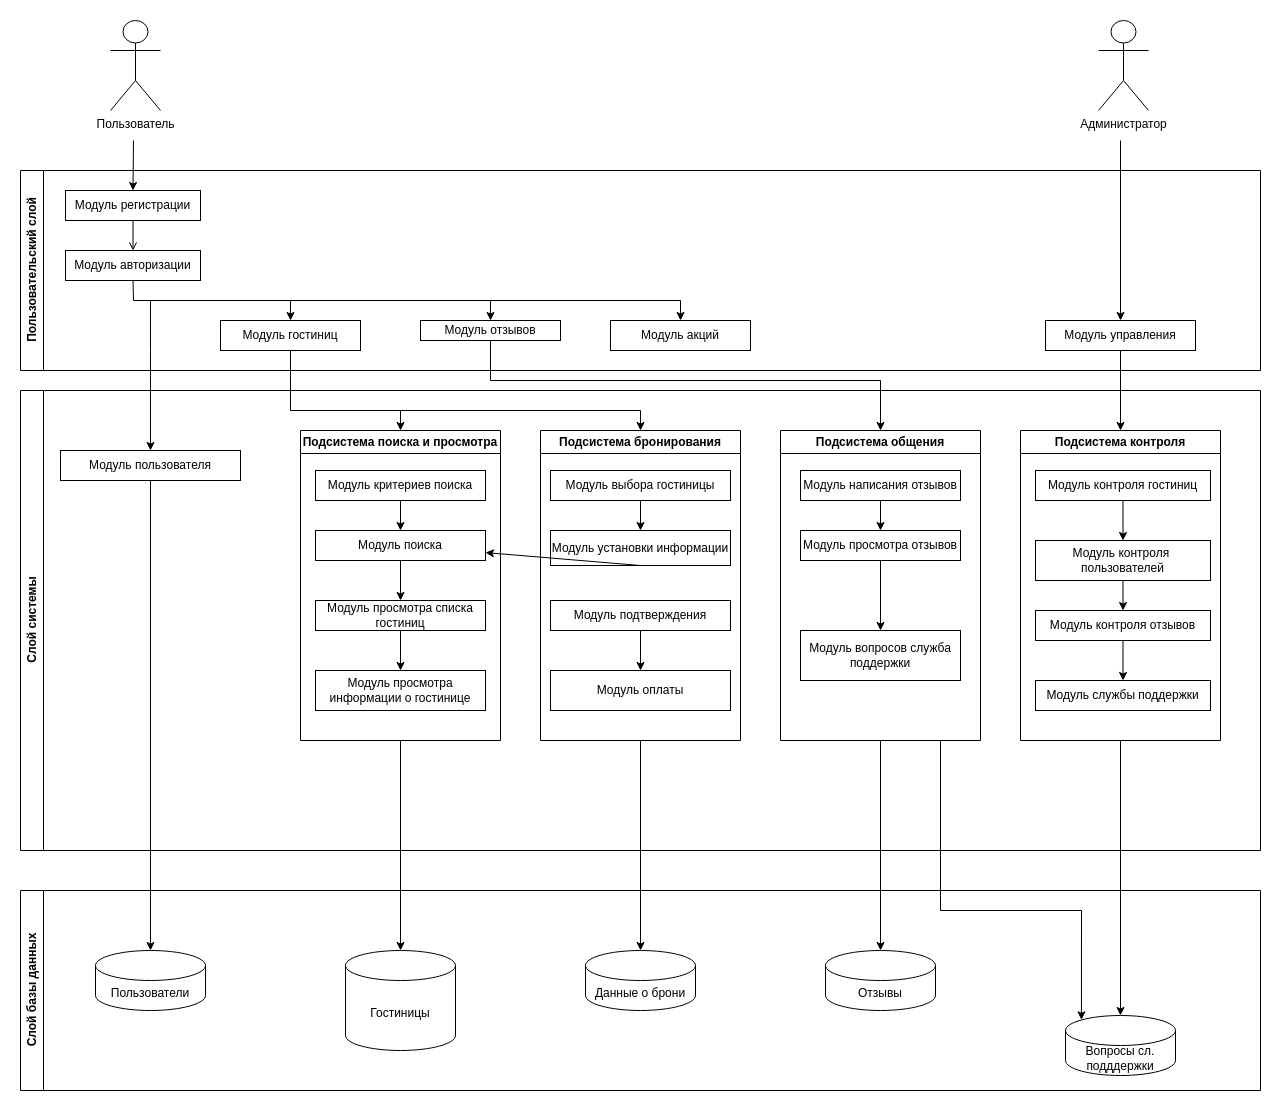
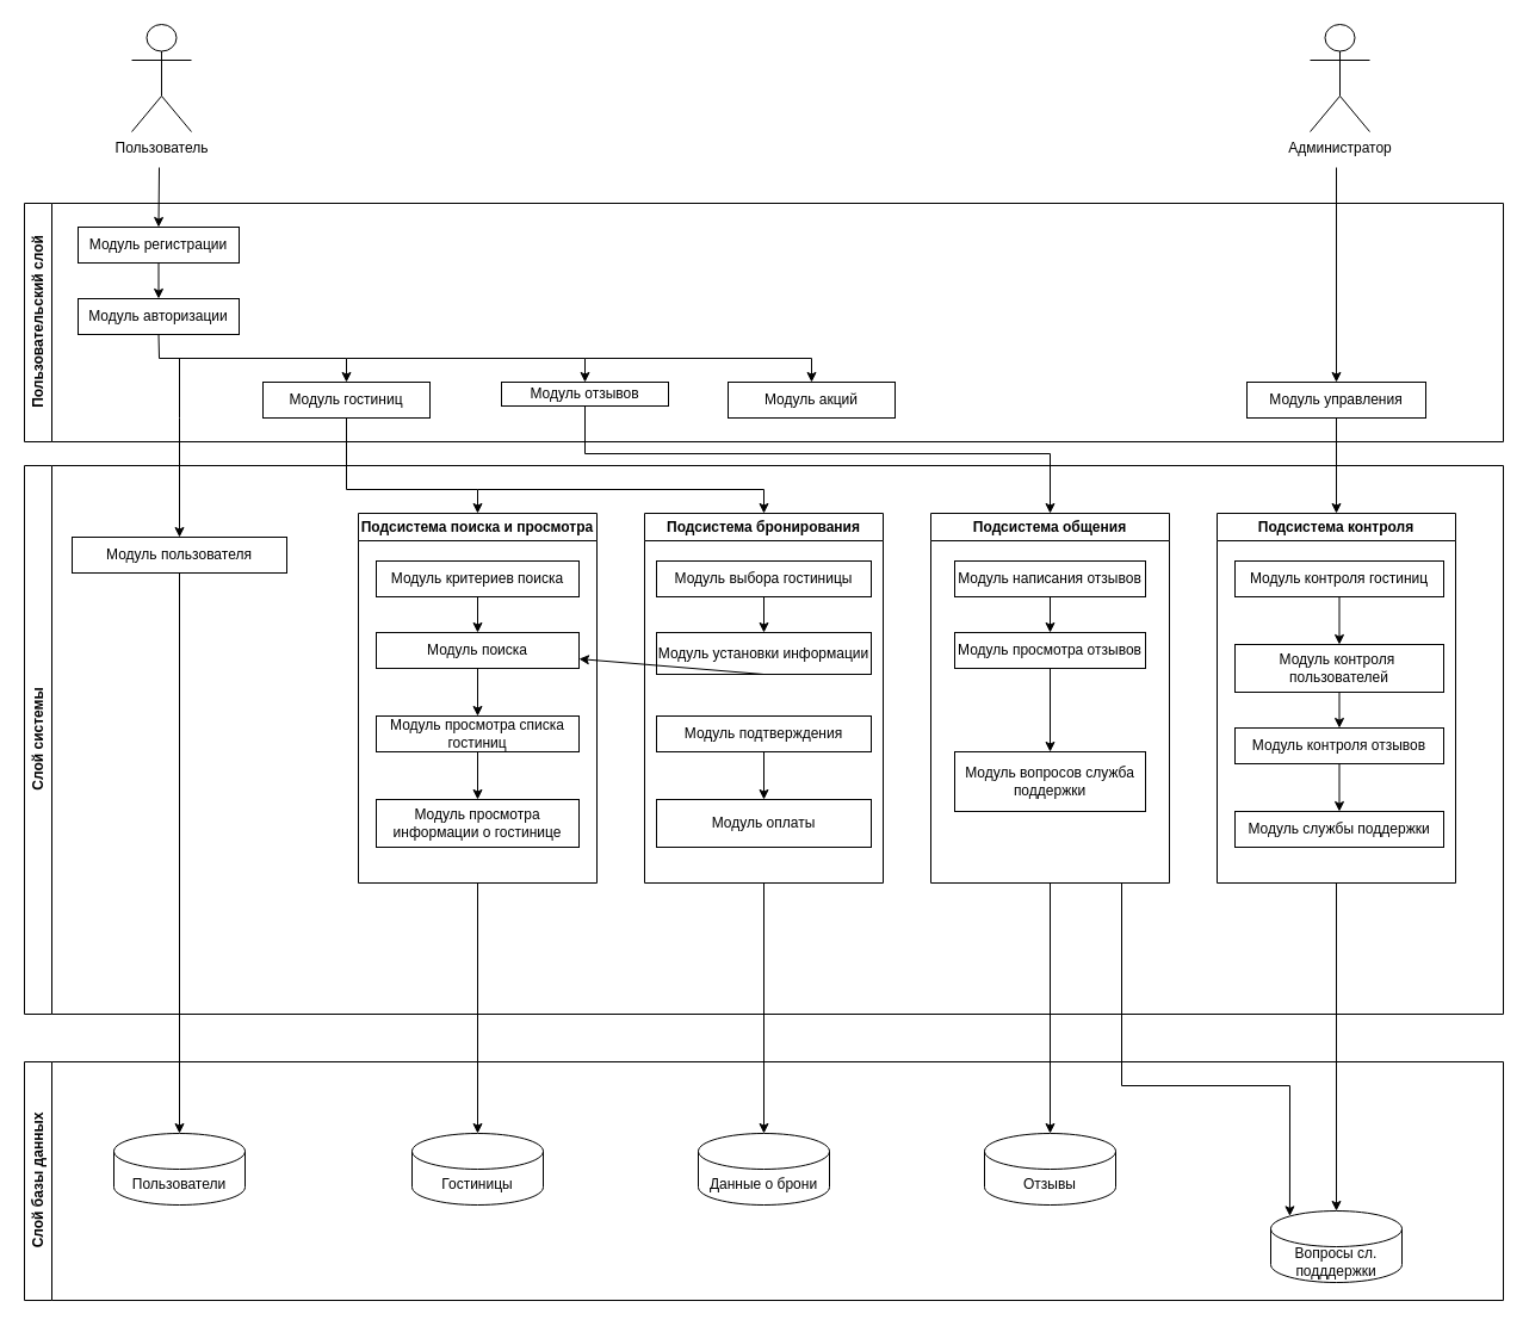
  <mxCell id="0" />
  <mxCell id="1" parent="0" />
  <mxCell id="2" value="Пользовательский слой" style="swimlane;horizontal=0;whiteSpace=wrap;html=1;" vertex="1" parent="1"><mxGeometry x="20" y="170" width="1240" height="200" as="geometry" /></mxCell>
  <mxCell id="3" value="Модуль регистрации" style="rounded=0;whiteSpace=wrap;html=1;" vertex="1" parent="2"><mxGeometry x="45" y="20" width="135" height="30" as="geometry" /></mxCell>
  <mxCell id="4" value="Модуль авторизации" style="rounded=0;whiteSpace=wrap;html=1;" vertex="1" parent="2"><mxGeometry x="45" y="80" width="135" height="30" as="geometry" /></mxCell>
- <mxCell id="5" value="" style="endArrow=open;html=1;rounded=0;exitX=0.5;exitY=1;exitDx=0;exitDy=0;entryX=0.5;entryY=0;entryDx=0;entryDy=0;" edge="1" parent="2" source="3" target="4"><mxGeometry width="50" height="50" relative="1" as="geometry"><mxPoint x="120" y="70" as="sourcePoint" /><mxPoint x="170" y="20" as="targetPoint" /></mxGeometry></mxCell>
+ <mxCell id="5" value="" style="endArrow=classic;html=1;rounded=0;exitX=0.5;exitY=1;exitDx=0;exitDy=0;entryX=0.5;entryY=0;entryDx=0;entryDy=0;" edge="1" parent="2" source="3" target="4"><mxGeometry width="50" height="50" relative="1" as="geometry"><mxPoint x="120" y="70" as="sourcePoint" /><mxPoint x="170" y="20" as="targetPoint" /></mxGeometry></mxCell>
  <mxCell id="6" value="Модуль гостиниц" style="rounded=0;whiteSpace=wrap;html=1;" vertex="1" parent="2"><mxGeometry x="200" y="150" width="140" height="30" as="geometry" /></mxCell>
  <mxCell id="7" value="Модуль отзывов" style="rounded=0;whiteSpace=wrap;html=1;" vertex="1" parent="2"><mxGeometry x="400" y="150" width="140" height="20" as="geometry" /></mxCell>
  <mxCell id="8" value="Модуль акций" style="rounded=0;whiteSpace=wrap;html=1;" vertex="1" parent="2"><mxGeometry x="590" y="150" width="140" height="30" as="geometry" /></mxCell>
  <mxCell id="9" value="" style="endArrow=classic;html=1;rounded=0;exitX=0.5;exitY=1;exitDx=0;exitDy=0;entryX=0.5;entryY=0;entryDx=0;entryDy=0;" edge="1" parent="2" source="4" target="6"><mxGeometry width="50" height="50" relative="1" as="geometry"><mxPoint x="110" y="160" as="sourcePoint" /><mxPoint x="380" y="130" as="targetPoint" /><Array as="points"><mxPoint x="113" y="130" /><mxPoint x="270" y="130" /></Array></mxGeometry></mxCell>
  <mxCell id="10" value="" style="endArrow=classic;html=1;rounded=0;entryX=0.5;entryY=0;entryDx=0;entryDy=0;" edge="1" parent="2" target="7"><mxGeometry width="50" height="50" relative="1" as="geometry"><mxPoint x="270" y="130" as="sourcePoint" /><mxPoint x="560" y="130" as="targetPoint" /><Array as="points"><mxPoint x="470" y="130" /></Array></mxGeometry></mxCell>
  <mxCell id="11" value="" style="endArrow=classic;html=1;rounded=0;entryX=0.5;entryY=0;entryDx=0;entryDy=0;" edge="1" parent="2" target="8"><mxGeometry width="50" height="50" relative="1" as="geometry"><mxPoint x="470" y="130" as="sourcePoint" /><mxPoint x="520" y="80" as="targetPoint" /><Array as="points"><mxPoint x="660" y="130" /></Array></mxGeometry></mxCell>
  <mxCell id="12" value="Модуль управления" style="rounded=0;whiteSpace=wrap;html=1;" vertex="1" parent="2"><mxGeometry x="1025" y="150" width="150" height="30" as="geometry" /></mxCell>
  <mxCell id="13" value="" style="endArrow=classic;html=1;rounded=0;entryX=0.5;entryY=0;entryDx=0;entryDy=0;" edge="1" parent="2" target="12"><mxGeometry width="50" height="50" relative="1" as="geometry"><mxPoint x="1100" y="-30" as="sourcePoint" /><mxPoint x="850" as="targetPoint" /></mxGeometry></mxCell>
  <mxCell id="14" value="Слой системы" style="swimlane;horizontal=0;whiteSpace=wrap;html=1;" vertex="1" parent="1"><mxGeometry x="20" y="390" width="1240" height="460" as="geometry" /></mxCell>
  <mxCell id="15" value="Подсистема контроля" style="swimlane;whiteSpace=wrap;html=1;" vertex="1" parent="14"><mxGeometry x="1000" y="40" width="200" height="310" as="geometry" /></mxCell>
  <mxCell id="16" value="Модуль контроля гостиниц" style="rounded=0;whiteSpace=wrap;html=1;" vertex="1" parent="15"><mxGeometry x="15" y="40" width="175" height="30" as="geometry" /></mxCell>
  <mxCell id="17" value="Модуль контроля&amp;nbsp; пользователей" style="rounded=0;whiteSpace=wrap;html=1;" vertex="1" parent="15"><mxGeometry x="15" y="110" width="175" height="40" as="geometry" /></mxCell>
  <mxCell id="18" value="Модуль контроля отзывов" style="rounded=0;whiteSpace=wrap;html=1;" vertex="1" parent="15"><mxGeometry x="15" y="180" width="175" height="30" as="geometry" /></mxCell>
  <mxCell id="19" value="Модуль службы поддержки" style="rounded=0;whiteSpace=wrap;html=1;" vertex="1" parent="15"><mxGeometry x="15" y="250" width="175" height="30" as="geometry" /></mxCell>
  <mxCell id="20" value="" style="endArrow=classic;html=1;rounded=0;exitX=0.5;exitY=1;exitDx=0;exitDy=0;entryX=0.5;entryY=0;entryDx=0;entryDy=0;" edge="1" parent="15" source="16" target="17"><mxGeometry width="50" height="50" relative="1" as="geometry"><mxPoint x="30" y="130" as="sourcePoint" /><mxPoint x="80" y="80" as="targetPoint" /></mxGeometry></mxCell>
  <mxCell id="21" value="" style="endArrow=classic;html=1;rounded=0;exitX=0.5;exitY=1;exitDx=0;exitDy=0;entryX=0.5;entryY=0;entryDx=0;entryDy=0;" edge="1" parent="15" source="17" target="18"><mxGeometry width="50" height="50" relative="1" as="geometry"><mxPoint x="30" y="130" as="sourcePoint" /><mxPoint x="80" y="80" as="targetPoint" /></mxGeometry></mxCell>
  <mxCell id="22" value="" style="endArrow=classic;html=1;rounded=0;exitX=0.5;exitY=1;exitDx=0;exitDy=0;entryX=0.5;entryY=0;entryDx=0;entryDy=0;" edge="1" parent="15" source="18" target="19"><mxGeometry width="50" height="50" relative="1" as="geometry"><mxPoint x="30" y="130" as="sourcePoint" /><mxPoint x="80" y="80" as="targetPoint" /></mxGeometry></mxCell>
  <mxCell id="23" value="Подсистема поиска и просмотра" style="swimlane;whiteSpace=wrap;html=1;" vertex="1" parent="14"><mxGeometry x="280" y="40" width="200" height="310" as="geometry" /></mxCell>
  <mxCell id="24" value="Модуль поиска" style="rounded=0;whiteSpace=wrap;html=1;" vertex="1" parent="23"><mxGeometry x="15" y="100" width="170" height="30" as="geometry" /></mxCell>
  <mxCell id="25" value="Модуль критериев поиска" style="rounded=0;whiteSpace=wrap;html=1;" vertex="1" parent="23"><mxGeometry x="15" y="40" width="170" height="30" as="geometry" /></mxCell>
  <mxCell id="26" value="Модуль просмотра списка гостиниц" style="rounded=0;whiteSpace=wrap;html=1;" vertex="1" parent="23"><mxGeometry x="15" y="170" width="170" height="30" as="geometry" /></mxCell>
  <mxCell id="27" value="Модуль просмотра информации о гостинице" style="rounded=0;whiteSpace=wrap;html=1;" vertex="1" parent="23"><mxGeometry x="15" y="240" width="170" height="40" as="geometry" /></mxCell>
  <mxCell id="28" value="" style="endArrow=classic;html=1;rounded=0;exitX=0.5;exitY=1;exitDx=0;exitDy=0;entryX=0.5;entryY=0;entryDx=0;entryDy=0;" edge="1" parent="23" source="25" target="24"><mxGeometry width="50" height="50" relative="1" as="geometry"><mxPoint x="110" y="100" as="sourcePoint" /><mxPoint x="160" y="50" as="targetPoint" /></mxGeometry></mxCell>
  <mxCell id="29" value="" style="endArrow=classic;html=1;rounded=0;exitX=0.5;exitY=1;exitDx=0;exitDy=0;entryX=0.5;entryY=0;entryDx=0;entryDy=0;" edge="1" parent="23" source="24" target="26"><mxGeometry width="50" height="50" relative="1" as="geometry"><mxPoint x="120" y="130" as="sourcePoint" /><mxPoint x="170" y="80" as="targetPoint" /></mxGeometry></mxCell>
  <mxCell id="30" value="" style="endArrow=classic;html=1;rounded=0;exitX=0.5;exitY=1;exitDx=0;exitDy=0;entryX=0.5;entryY=0;entryDx=0;entryDy=0;" edge="1" parent="23" source="26" target="27"><mxGeometry width="50" height="50" relative="1" as="geometry"><mxPoint x="100" y="90" as="sourcePoint" /><mxPoint x="150" y="40" as="targetPoint" /></mxGeometry></mxCell>
  <mxCell id="31" value="Подсистема бронирования" style="swimlane;whiteSpace=wrap;html=1;" vertex="1" parent="14"><mxGeometry x="520" y="40" width="200" height="310" as="geometry" /></mxCell>
  <mxCell id="32" value="Модуль выбора гостиницы" style="rounded=0;whiteSpace=wrap;html=1;" vertex="1" parent="31"><mxGeometry x="10" y="40" width="180" height="30" as="geometry" /></mxCell>
  <mxCell id="33" value="Модуль установки информации" style="rounded=0;whiteSpace=wrap;html=1;" vertex="1" parent="31"><mxGeometry x="10" y="100" width="180" height="35" as="geometry" /></mxCell>
  <mxCell id="34" value="Модуль подтверждения" style="rounded=0;whiteSpace=wrap;html=1;" vertex="1" parent="31"><mxGeometry x="10" y="170" width="180" height="30" as="geometry" /></mxCell>
  <mxCell id="35" value="Модуль оплаты" style="rounded=0;whiteSpace=wrap;html=1;" vertex="1" parent="31"><mxGeometry x="10" y="240" width="180" height="40" as="geometry" /></mxCell>
  <mxCell id="36" value="" style="endArrow=classic;html=1;rounded=0;exitX=0.5;exitY=1;exitDx=0;exitDy=0;entryX=0.5;entryY=0;entryDx=0;entryDy=0;" edge="1" parent="31" source="32" target="33"><mxGeometry width="50" height="50" relative="1" as="geometry"><mxPoint x="90" y="80" as="sourcePoint" /><mxPoint x="140" y="30" as="targetPoint" /></mxGeometry></mxCell>
  <mxCell id="37" value="" style="endArrow=classic;html=1;rounded=0;exitX=0.5;exitY=1;exitDx=0;exitDy=0;" edge="1" parent="31" source="33" target="24"><mxGeometry width="50" height="50" relative="1" as="geometry"><mxPoint x="90" y="130" as="sourcePoint" /><mxPoint x="140" y="80" as="targetPoint" /></mxGeometry></mxCell>
  <mxCell id="38" value="" style="endArrow=classic;html=1;rounded=0;exitX=0.5;exitY=1;exitDx=0;exitDy=0;entryX=0.5;entryY=0;entryDx=0;entryDy=0;" edge="1" parent="31" source="34" target="35"><mxGeometry width="50" height="50" relative="1" as="geometry"><mxPoint x="90" y="130" as="sourcePoint" /><mxPoint x="140" y="80" as="targetPoint" /></mxGeometry></mxCell>
  <mxCell id="39" value="Подсистема общения" style="swimlane;whiteSpace=wrap;html=1;" vertex="1" parent="14"><mxGeometry x="760" y="40" width="200" height="310" as="geometry" /></mxCell>
  <mxCell id="40" value="Модуль написания отзывов" style="rounded=0;whiteSpace=wrap;html=1;" vertex="1" parent="39"><mxGeometry x="20" y="40" width="160" height="30" as="geometry" /></mxCell>
  <mxCell id="41" value="Модуль просмотра отзывов" style="rounded=0;whiteSpace=wrap;html=1;" vertex="1" parent="39"><mxGeometry x="20" y="100" width="160" height="30" as="geometry" /></mxCell>
  <mxCell id="42" value="Модуль вопросов служба поддержки" style="rounded=0;whiteSpace=wrap;html=1;" vertex="1" parent="39"><mxGeometry x="20" y="200" width="160" height="50" as="geometry" /></mxCell>
  <mxCell id="43" value="" style="endArrow=classic;html=1;rounded=0;exitX=0.5;exitY=1;exitDx=0;exitDy=0;entryX=0.5;entryY=0;entryDx=0;entryDy=0;" edge="1" parent="39" source="40" target="41"><mxGeometry width="50" height="50" relative="1" as="geometry"><mxPoint x="120" y="130" as="sourcePoint" /><mxPoint x="170" y="80" as="targetPoint" /></mxGeometry></mxCell>
  <mxCell id="44" value="" style="endArrow=classic;html=1;rounded=0;exitX=0.5;exitY=1;exitDx=0;exitDy=0;entryX=0.5;entryY=0;entryDx=0;entryDy=0;" edge="1" parent="39" source="41" target="42"><mxGeometry width="50" height="50" relative="1" as="geometry"><mxPoint x="120" y="140" as="sourcePoint" /><mxPoint x="170" y="80" as="targetPoint" /></mxGeometry></mxCell>
  <mxCell id="45" value="" style="endArrow=classic;html=1;rounded=0;entryX=0.145;entryY=0;entryDx=0;entryDy=4.35;entryPerimeter=0;" edge="1" parent="39" target="57"><mxGeometry width="50" height="50" relative="1" as="geometry"><mxPoint x="160" y="310" as="sourcePoint" /><mxPoint x="210" y="260" as="targetPoint" /><Array as="points"><mxPoint x="160" y="480" /><mxPoint x="301" y="480" /></Array></mxGeometry></mxCell>
  <mxCell id="46" value="Модуль пользователя" style="rounded=0;whiteSpace=wrap;html=1;" vertex="1" parent="14"><mxGeometry x="40" y="60" width="180" height="30" as="geometry" /></mxCell>
  <mxCell id="47" value="Пользователь" style="shape=umlActor;verticalLabelPosition=bottom;verticalAlign=top;html=1;outlineConnect=0;" vertex="1" parent="1"><mxGeometry x="110" y="20" width="50" height="90" as="geometry" /></mxCell>
  <mxCell id="48" value="" style="endArrow=classic;html=1;rounded=0;entryX=0.5;entryY=0;entryDx=0;entryDy=0;" edge="1" parent="1" target="3"><mxGeometry width="50" height="50" relative="1" as="geometry"><mxPoint x="133" y="140" as="sourcePoint" /><mxPoint x="170" y="90" as="targetPoint" /></mxGeometry></mxCell>
  <mxCell id="49" value="Администратор" style="shape=umlActor;verticalLabelPosition=bottom;verticalAlign=top;html=1;outlineConnect=0;" vertex="1" parent="1"><mxGeometry x="1098" y="20" width="50" height="90" as="geometry" /></mxCell>
  <mxCell id="50" value="" style="endArrow=classic;html=1;rounded=0;entryX=0.5;entryY=0;entryDx=0;entryDy=0;exitX=0.5;exitY=1;exitDx=0;exitDy=0;" edge="1" parent="1" source="6" target="23"><mxGeometry width="50" height="50" relative="1" as="geometry"><mxPoint x="400" y="410" as="sourcePoint" /><mxPoint x="430" y="460" as="targetPoint" /><Array as="points"><mxPoint x="290" y="410" /><mxPoint x="400" y="410" /></Array></mxGeometry></mxCell>
  <mxCell id="51" value="" style="endArrow=classic;html=1;rounded=0;entryX=0.5;entryY=0;entryDx=0;entryDy=0;exitX=0.5;exitY=1;exitDx=0;exitDy=0;" edge="1" parent="1" source="7" target="39"><mxGeometry width="50" height="50" relative="1" as="geometry"><mxPoint x="640" y="410" as="sourcePoint" /><mxPoint x="620" y="460" as="targetPoint" /><Array as="points"><mxPoint x="490" y="380" /><mxPoint x="880" y="380" /></Array></mxGeometry></mxCell>
  <mxCell id="52" value="Слой базы данных" style="swimlane;horizontal=0;whiteSpace=wrap;html=1;" vertex="1" parent="1"><mxGeometry x="20" y="890" width="1240" height="200" as="geometry" /></mxCell>
  <mxCell id="53" value="Пользователи" style="shape=cylinder3;whiteSpace=wrap;html=1;boundedLbl=1;backgroundOutline=1;size=15;" vertex="1" parent="52"><mxGeometry x="75" y="60" width="110" height="60" as="geometry" /></mxCell>
- <mxCell id="54" value="Гостиницы" style="shape=cylinder3;whiteSpace=wrap;html=1;boundedLbl=1;backgroundOutline=1;size=15;" vertex="1" parent="52"><mxGeometry x="325" y="60" width="110" height="100" as="geometry" /></mxCell>
+ <mxCell id="54" value="Гостиницы" style="shape=cylinder3;whiteSpace=wrap;html=1;boundedLbl=1;backgroundOutline=1;size=15;" vertex="1" parent="52"><mxGeometry x="325" y="60" width="110" height="60" as="geometry" /></mxCell>
  <mxCell id="55" value="Данные о брони" style="shape=cylinder3;whiteSpace=wrap;html=1;boundedLbl=1;backgroundOutline=1;size=15;" vertex="1" parent="52"><mxGeometry x="565" y="60" width="110" height="60" as="geometry" /></mxCell>
  <mxCell id="56" value="Отзывы" style="shape=cylinder3;whiteSpace=wrap;html=1;boundedLbl=1;backgroundOutline=1;size=15;" vertex="1" parent="52"><mxGeometry x="805" y="60" width="110" height="60" as="geometry" /></mxCell>
  <mxCell id="57" value="Вопросы сл. подддержки" style="shape=cylinder3;whiteSpace=wrap;html=1;boundedLbl=1;backgroundOutline=1;size=15;" vertex="1" parent="52"><mxGeometry x="1045" y="125" width="110" height="60" as="geometry" /></mxCell>
  <mxCell id="58" value="" style="endArrow=classic;html=1;rounded=0;entryX=0.5;entryY=0;entryDx=0;entryDy=0;entryPerimeter=0;exitX=0.5;exitY=1;exitDx=0;exitDy=0;" edge="1" parent="1" source="46" target="53"><mxGeometry width="50" height="50" relative="1" as="geometry"><mxPoint x="160" y="740" as="sourcePoint" /><mxPoint x="210" y="690" as="targetPoint" /></mxGeometry></mxCell>
  <mxCell id="59" value="" style="endArrow=classic;html=1;rounded=0;exitX=0.5;exitY=1;exitDx=0;exitDy=0;entryX=0.5;entryY=0;entryDx=0;entryDy=0;entryPerimeter=0;" edge="1" parent="1" source="23" target="54"><mxGeometry width="50" height="50" relative="1" as="geometry"><mxPoint x="430" y="870" as="sourcePoint" /><mxPoint x="480" y="820" as="targetPoint" /></mxGeometry></mxCell>
  <mxCell id="60" value="" style="endArrow=classic;html=1;rounded=0;exitX=0.5;exitY=1;exitDx=0;exitDy=0;entryX=0.5;entryY=0;entryDx=0;entryDy=0;entryPerimeter=0;" edge="1" parent="1" source="31" target="55"><mxGeometry width="50" height="50" relative="1" as="geometry"><mxPoint x="630" y="870" as="sourcePoint" /><mxPoint x="680" y="820" as="targetPoint" /></mxGeometry></mxCell>
  <mxCell id="61" value="" style="endArrow=classic;html=1;rounded=0;exitX=0.5;exitY=1;exitDx=0;exitDy=0;entryX=0.5;entryY=0;entryDx=0;entryDy=0;entryPerimeter=0;" edge="1" parent="1" source="39" target="56"><mxGeometry width="50" height="50" relative="1" as="geometry"><mxPoint x="810" y="870" as="sourcePoint" /><mxPoint x="860" y="820" as="targetPoint" /></mxGeometry></mxCell>
  <mxCell id="62" value="" style="endArrow=classic;html=1;rounded=0;exitX=0.5;exitY=1;exitDx=0;exitDy=0;entryX=0.5;entryY=0;entryDx=0;entryDy=0;entryPerimeter=0;" edge="1" parent="1" source="15" target="57"><mxGeometry width="50" height="50" relative="1" as="geometry"><mxPoint x="1130" y="870" as="sourcePoint" /><mxPoint x="1180" y="820" as="targetPoint" /></mxGeometry></mxCell>
  <mxCell id="63" value="" style="endArrow=classic;html=1;rounded=0;exitX=0.5;exitY=1;exitDx=0;exitDy=0;entryX=0.5;entryY=0;entryDx=0;entryDy=0;" edge="1" parent="1" source="12" target="15"><mxGeometry width="50" height="50" relative="1" as="geometry"><mxPoint x="1160" y="430" as="sourcePoint" /><mxPoint x="1210" y="380" as="targetPoint" /></mxGeometry></mxCell>
  <mxCell id="64" value="" style="endArrow=classic;html=1;rounded=0;entryX=0.5;entryY=0;entryDx=0;entryDy=0;" edge="1" parent="1" target="31"><mxGeometry width="50" height="50" relative="1" as="geometry"><mxPoint x="400" y="410" as="sourcePoint" /><mxPoint x="550" y="450" as="targetPoint" /><Array as="points"><mxPoint x="640" y="410" /></Array></mxGeometry></mxCell>
  <mxCell id="65" value="" style="endArrow=classic;html=1;rounded=0;entryX=0.5;entryY=0;entryDx=0;entryDy=0;" edge="1" parent="1" target="46"><mxGeometry width="50" height="50" relative="1" as="geometry"><mxPoint x="150" y="300" as="sourcePoint" /><mxPoint x="170" y="230" as="targetPoint" /><Array as="points"><mxPoint x="150" y="350" /></Array></mxGeometry></mxCell>
